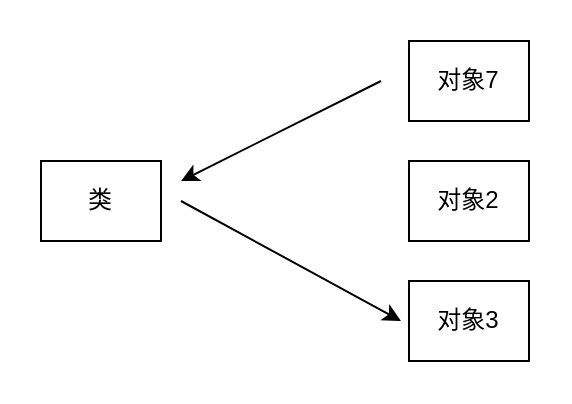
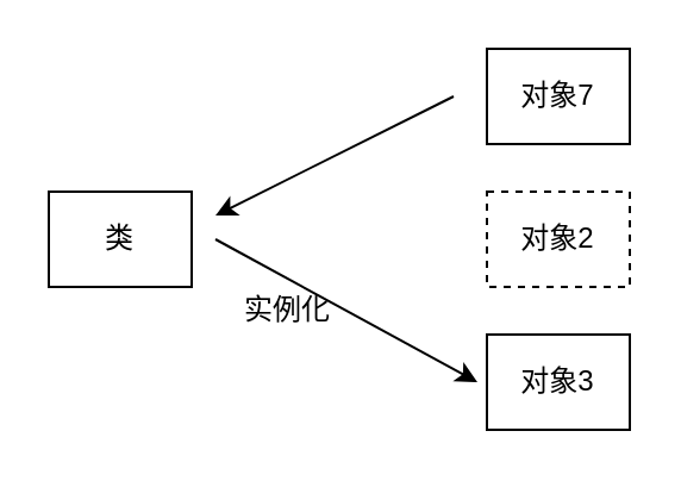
  <mxCell id="0" />
  <mxCell id="1" parent="0" />
  <mxCell id="2" value="类" style="rounded=0;whiteSpace=wrap;html=1;" vertex="1" parent="1"><mxGeometry x="20" y="80" width="60" height="40" as="geometry" /></mxCell>
  <mxCell id="3" value="对象3" style="rounded=0;whiteSpace=wrap;html=1;" vertex="1" parent="1"><mxGeometry x="204" y="140" width="60" height="40" as="geometry" /></mxCell>
- <mxCell id="4" value="对象2" style="rounded=0;whiteSpace=wrap;html=1;" vertex="1" parent="1"><mxGeometry x="204" y="80" width="60" height="40" as="geometry" /></mxCell>
+ <mxCell id="4" value="对象2" style="rounded=0;whiteSpace=wrap;html=1;dashed=1;" vertex="1" parent="1"><mxGeometry x="204" y="80" width="60" height="40" as="geometry" /></mxCell>
  <mxCell id="5" value="对象7" style="rounded=0;whiteSpace=wrap;html=1;" vertex="1" parent="1"><mxGeometry x="204" y="20" width="60" height="40" as="geometry" /></mxCell>
  <mxCell id="6" value="" style="endArrow=classic;html=1;rounded=0;" edge="1" parent="1"><mxGeometry width="50" height="50" relative="1" as="geometry"><mxPoint x="90" y="100" as="sourcePoint" /><mxPoint x="200" y="160" as="targetPoint" /></mxGeometry></mxCell>
+ <mxCell id="7" value="实例化" style="text;html=1;align=center;verticalAlign=middle;resizable=0;points=[];autosize=1;strokeColor=none;fillColor=none;" vertex="1" parent="1"><mxGeometry x="95" y="120" width="50" height="20" as="geometry" /></mxCell>
  <mxCell id="8" value="" style="endArrow=classic;html=1;rounded=0;" edge="1" parent="1"><mxGeometry width="50" height="50" relative="1" as="geometry"><mxPoint x="190" y="40" as="sourcePoint" /><mxPoint x="90" y="90" as="targetPoint" /></mxGeometry></mxCell>
